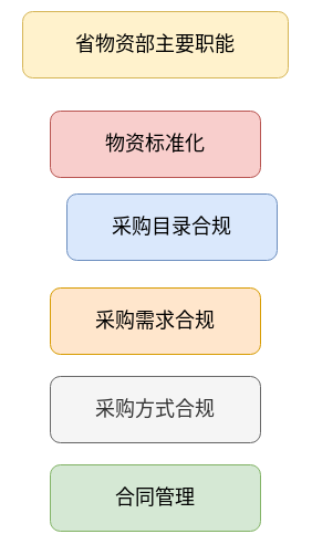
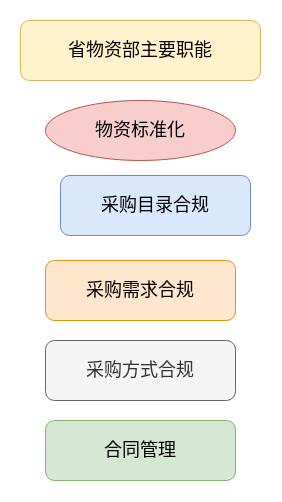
  <mxCell id="0" />
  <mxCell id="1" parent="0" />
- <mxCell id="2" value="省物资部主要职能" style="whiteSpace=wrap;html=1;fontSize=18;fontFamily=MiSans;rounded=1;fillColor=#fff2cc;strokeColor=#d6b656;" vertex="1" parent="1"><mxGeometry x="20" y="10" width="240" height="60" as="geometry" /></mxCell>
- <mxCell id="3" value="物资标准化" style="whiteSpace=wrap;html=1;fontSize=18;fontFamily=MiSans;rounded=1;fillColor=#f8cecc;strokeColor=#b85450;" vertex="1" parent="1"><mxGeometry x="45" y="100" width="190" height="60" as="geometry" /></mxCell>
+ <mxCell id="2" value="省物资部主要职能" style="whiteSpace=wrap;html=1;fontSize=18;fontFamily=MiSans;rounded=1;fillColor=#fff2cc;strokeColor=#d6b656;" vertex="1" parent="1"><mxGeometry x="20" y="20" width="240" height="60" as="geometry" /></mxCell>
+ <mxCell id="3" value="物资标准化" style="ellipse;whiteSpace=wrap;html=1;fontSize=18;fontFamily=MiSans;fillColor=#f8cecc;strokeColor=#b85450;" vertex="1" parent="1"><mxGeometry x="45" y="100" width="190" height="60" as="geometry" /></mxCell>
  <mxCell id="4" value="采购目录合规" style="whiteSpace=wrap;html=1;fontSize=18;fontFamily=MiSans;rounded=1;fillColor=#dae8fc;strokeColor=#6c8ebf;" vertex="1" parent="1"><mxGeometry x="60" y="175" width="190" height="60" as="geometry" /></mxCell>
  <mxCell id="5" value="采购需求合规" style="whiteSpace=wrap;html=1;fontSize=18;fontFamily=MiSans;rounded=1;fillColor=#ffe6cc;strokeColor=#d79b00;" vertex="1" parent="1"><mxGeometry x="45" y="260" width="190" height="60" as="geometry" /></mxCell>
  <mxCell id="6" value="采购方式合规" style="whiteSpace=wrap;html=1;fontSize=18;fontFamily=MiSans;rounded=1;fillColor=#f5f5f5;strokeColor=#666666;fontColor=#333333;" vertex="1" parent="1"><mxGeometry x="45" y="340" width="190" height="60" as="geometry" /></mxCell>
  <mxCell id="7" value="合同管理" style="whiteSpace=wrap;html=1;fontSize=18;fontFamily=MiSans;rounded=1;fillColor=#d5e8d4;strokeColor=#82b366;" vertex="1" parent="1"><mxGeometry x="45" y="420" width="190" height="60" as="geometry" /></mxCell>
